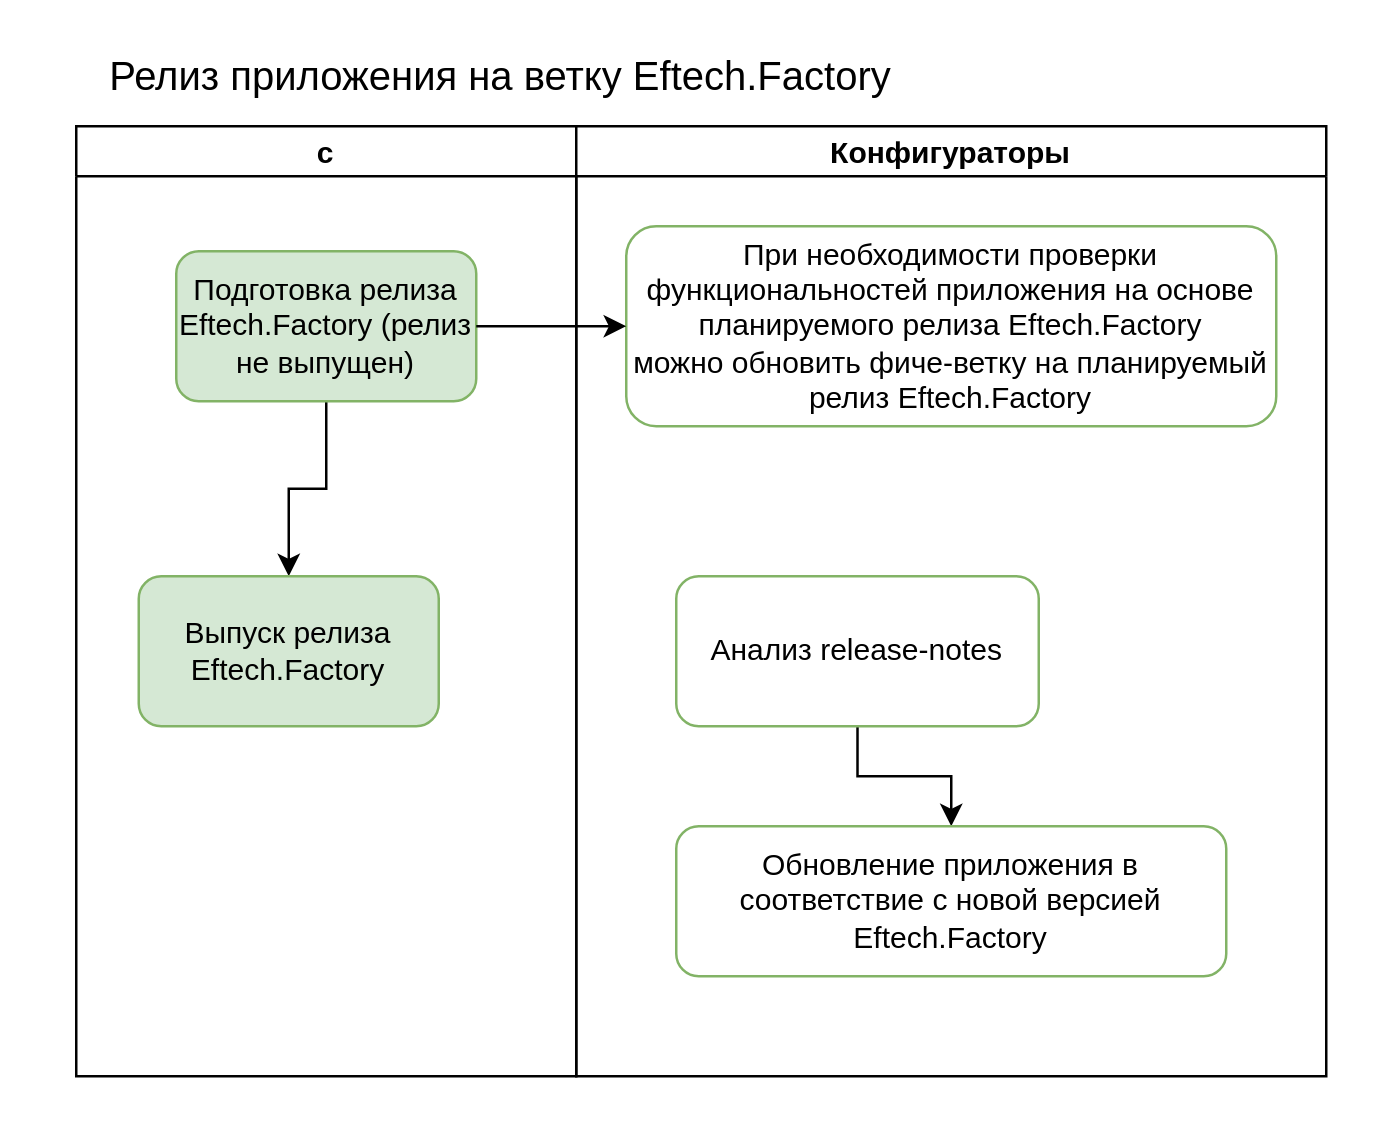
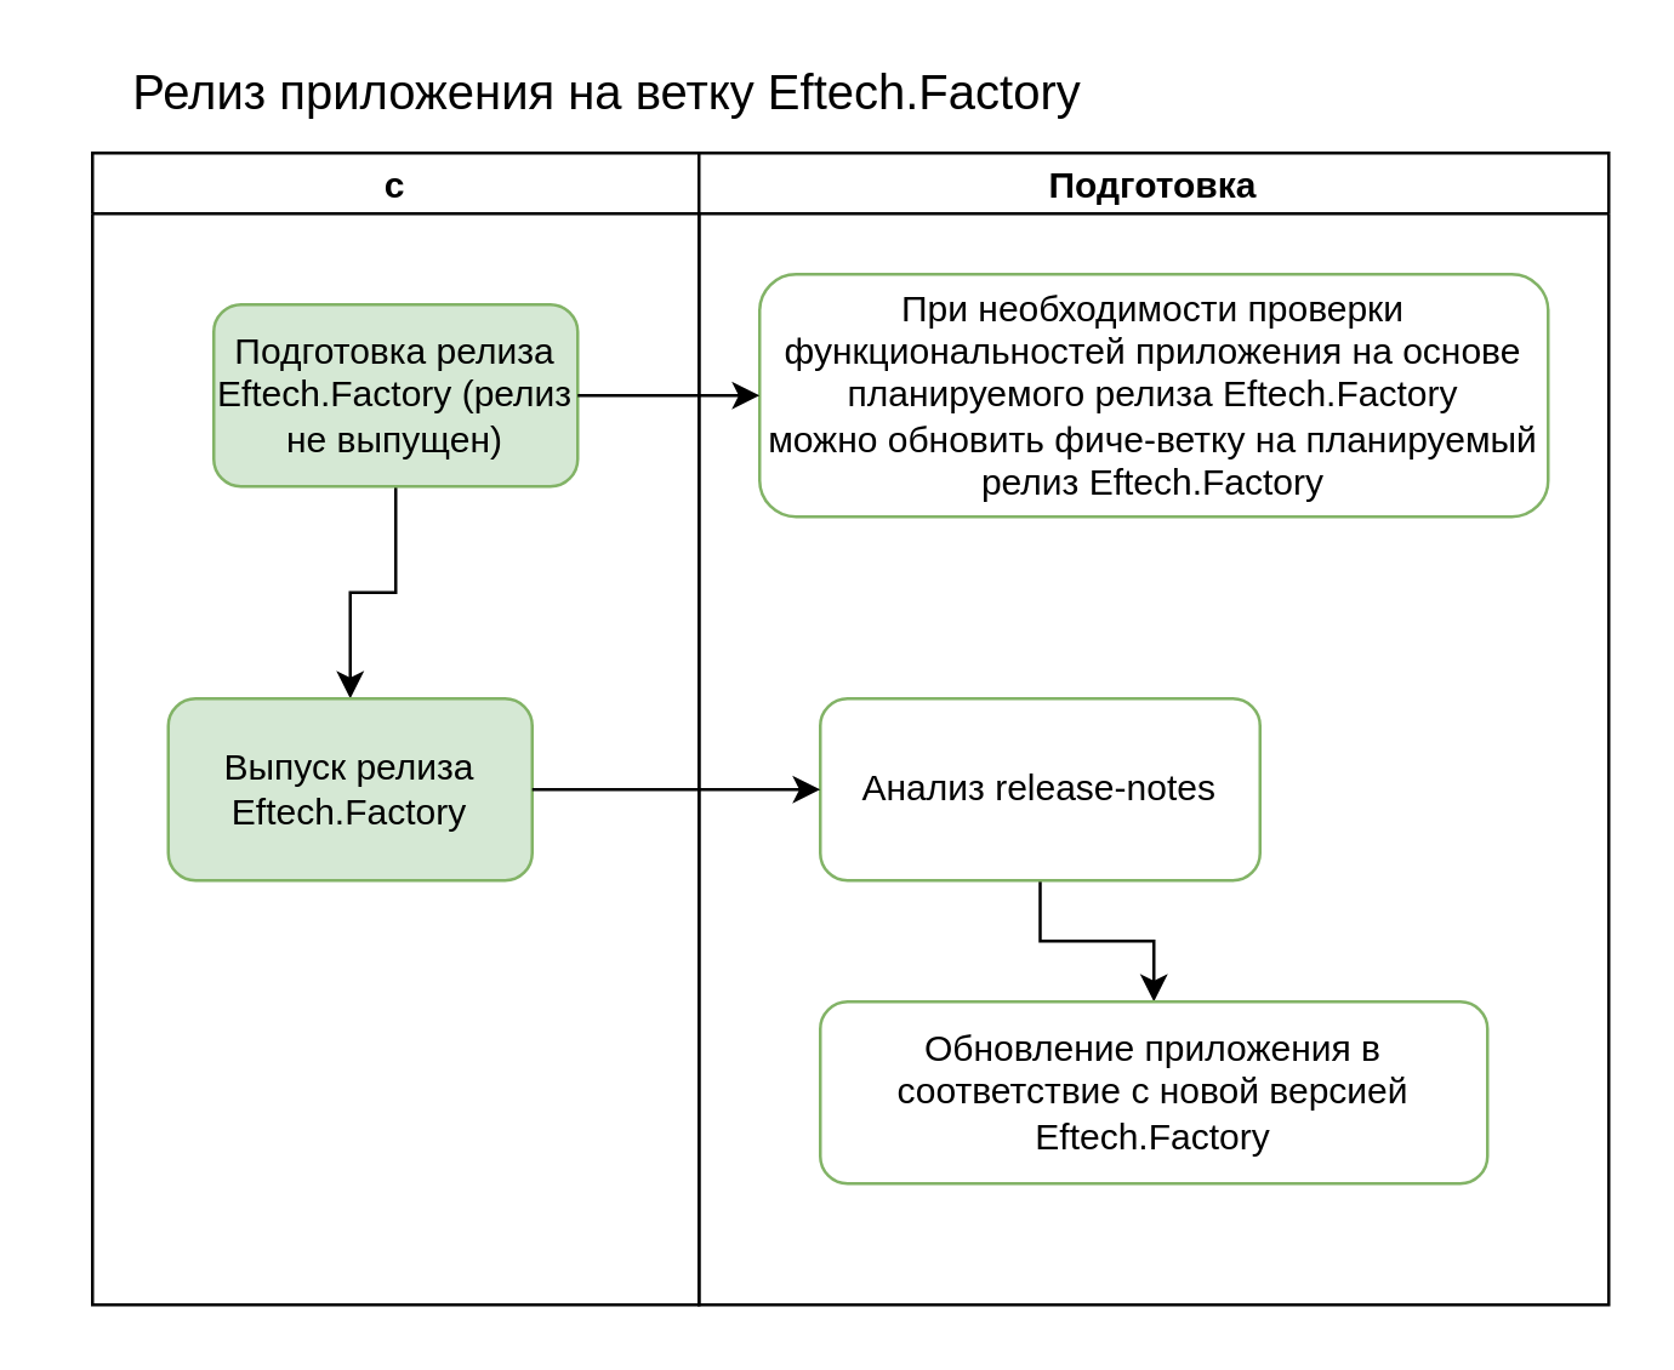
  <mxCell id="0" />
  <mxCell id="1" parent="0" />
  <mxCell id="2" value="с" style="swimlane;startSize=20;" vertex="1" parent="1"><mxGeometry x="30" y="50" width="200" height="380" as="geometry" /></mxCell>
  <mxCell id="3" style="edgeStyle=orthogonalEdgeStyle;rounded=0;orthogonalLoop=1;jettySize=auto;html=1;exitX=0.5;exitY=1;exitDx=0;exitDy=0;" edge="1" parent="2" source="4" target="5"><mxGeometry relative="1" as="geometry" /></mxCell>
  <mxCell id="4" value="Подготовка релиза Eftech.Factory (релиз не выпущен)" style="rounded=1;whiteSpace=wrap;html=1;strokeColor=#82b366;fillColor=#d5e8d4;" vertex="1" parent="2"><mxGeometry x="40" y="50" width="120" height="60" as="geometry" /></mxCell>
  <mxCell id="5" value="Выпуск релиза Eftech.Factory" style="rounded=1;whiteSpace=wrap;html=1;strokeColor=#82b366;fillColor=#d5e8d4;" vertex="1" parent="2"><mxGeometry x="25" y="180" width="120" height="60" as="geometry" /></mxCell>
- <mxCell id="6" value="Конфигураторы" style="swimlane;startSize=20;" vertex="1" parent="1"><mxGeometry x="230" y="50" width="300" height="380" as="geometry" /></mxCell>
+ <mxCell id="6" value="Подготовка" style="swimlane;startSize=20;" vertex="1" parent="1"><mxGeometry x="230" y="50" width="300" height="380" as="geometry" /></mxCell>
  <mxCell id="7" value="При необходимости проверки функциональностей приложения на основе планируемого релиза Eftech.Factory&lt;br&gt;можно обновить фиче-ветку на планируемый релиз Eftech.Factory" style="rounded=1;whiteSpace=wrap;html=1;strokeColor=#82b366;fillColor=#FFFFFF;" vertex="1" parent="6"><mxGeometry x="20" y="40" width="260" height="80" as="geometry" /></mxCell>
  <mxCell id="8" style="edgeStyle=orthogonalEdgeStyle;rounded=0;orthogonalLoop=1;jettySize=auto;html=1;exitX=0.5;exitY=1;exitDx=0;exitDy=0;" edge="1" parent="6" source="9" target="10"><mxGeometry relative="1" as="geometry" /></mxCell>
  <mxCell id="9" value="Анализ release-notes" style="rounded=1;whiteSpace=wrap;html=1;strokeColor=#82b366;fillColor=#FFFFFF;" vertex="1" parent="6"><mxGeometry x="40" y="180" width="145" height="60" as="geometry" /></mxCell>
  <mxCell id="10" value="Обновление приложения в соответствие с новой версией Eftech.Factory&lt;span style=&quot;color: rgba(0 , 0 , 0 , 0) ; font-family: monospace ; font-size: 0px&quot;&gt;%3CmxGraphModel%3E%3Croot%3E%3CmxCell%20id%3D%220%22%2F%3E%3CmxCell%20id%3D%221%22%20parent%3D%220%22%2F%3E%3CmxCell%20id%3D%222%22%20value%3D%22%D0%9F%D1%80%D0%B8%20%D0%BD%D0%B5%D0%BE%D0%B1%D1%85%D0%BE%D0%B4%D0%B8%D0%BC%D0%BE%D1%81%D1%82%D0%B8%20%D0%BF%D1%80%D0%BE%D0%B2%D0%B5%D1%80%D0%BA%D0%B8%20%D1%84%D1%83%D0%BD%D0%BA%D1%86%D0%B8%D0%BE%D0%BD%D0%B0%D0%BB%D1%8C%D0%BD%D0%BE%D1%81%D1%82%D0%B5%D0%B9%20%D0%BF%D1%80%D0%B8%D0%BB%D0%BE%D0%B6%D0%B5%D0%BD%D0%B8%D1%8F%20%D0%BD%D0%B0%20%D0%BE%D1%81%D0%BD%D0%BE%D0%B2%D0%B5%20%D0%BF%D0%BB%D0%B0%D0%BD%D0%B8%D1%80%D1%83%D0%B5%D0%BC%D0%BE%D0%B3%D0%BE%20%D1%80%D0%B5%D0%BB%D0%B8%D0%B7%D0%B0%20Eftech.Factory%26lt%3Bbr%26gt%3B%D0%BC%D0%BE%D0%B6%D0%BD%D0%BE%20%D0%BE%D0%B1%D0%BD%D0%BE%D0%B2%D0%B8%D1%82%D1%8C%20%D1%84%D0%B8%D1%87%D0%B5-%D0%B2%D0%B5%D1%82%D0%BA%D1%83%20%D0%BD%D0%B0%20%D0%BF%D0%BB%D0%B0%D0%BD%D0%B8%D1%80%D1%83%D0%B5%D0%BC%D1%8B%D0%B9%20%D1%80%D0%B5%D0%BB%D0%B8%D0%B7%20Eftech.Factory%22%20style%3D%22rounded%3D1%3BwhiteSpace%3Dwrap%3Bhtml%3D1%3BstrokeColor%3D%2382b366%3BfillColor%3D%23FFFFFF%3B%22%20vertex%3D%221%22%20parent%3D%221%22%3E%3CmxGeometry%20x%3D%2240%22%20y%3D%22210%22%20width%3D%22260%22%20height%3D%22100%22%20as%3D%22geometry%22%2F%3E%3C%2FmxCell%3E%3C%2Froot%3E%3C%2FmxGraphModel%3E&lt;/span&gt;" style="rounded=1;whiteSpace=wrap;html=1;strokeColor=#82b366;fillColor=#FFFFFF;" vertex="1" parent="6"><mxGeometry x="40" y="280" width="220" height="60" as="geometry" /></mxCell>
  <mxCell id="11" style="edgeStyle=orthogonalEdgeStyle;rounded=0;orthogonalLoop=1;jettySize=auto;html=1;exitX=1;exitY=0.5;exitDx=0;exitDy=0;" edge="1" parent="1" source="4"><mxGeometry relative="1" as="geometry"><mxPoint x="250" y="130" as="targetPoint" /></mxGeometry></mxCell>
+ <mxCell id="12" style="edgeStyle=orthogonalEdgeStyle;rounded=0;orthogonalLoop=1;jettySize=auto;html=1;exitX=1;exitY=0.5;exitDx=0;exitDy=0;" edge="1" parent="1" source="5" target="9"><mxGeometry relative="1" as="geometry" /></mxCell>
  <mxCell id="13" value="Релиз приложения на ветку Eftech.Factory" style="text;html=1;strokeColor=none;fillColor=none;align=center;verticalAlign=middle;whiteSpace=wrap;rounded=0;fontSize=16;" vertex="1" parent="1"><mxGeometry x="20" y="20" width="360" height="20" as="geometry" /></mxCell>
